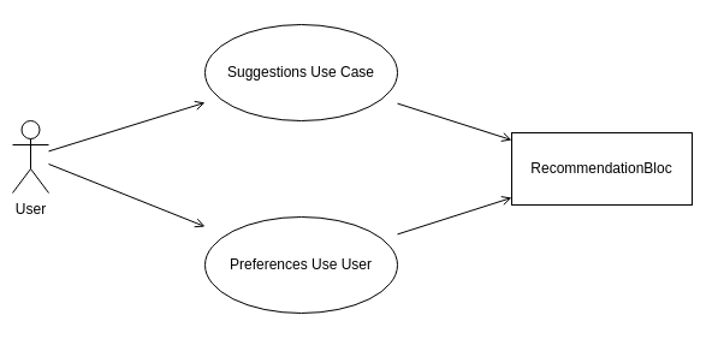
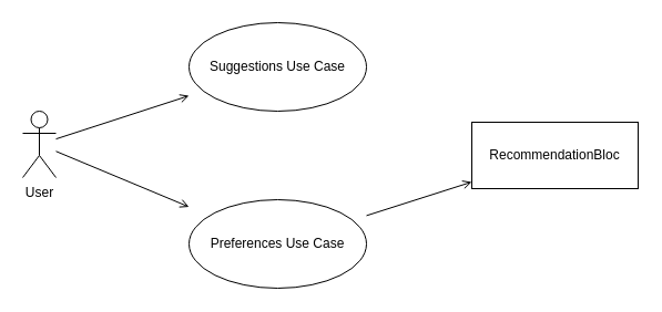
  <mxCell id="0" />
  <mxCell id="1" parent="0" />
- <mxCell id="2" value="User" style="shape=umlActor;verticalLabelPosition=bottom;verticalAlign=top;html=1;" vertex="1" parent="1"><mxGeometry x="10" y="100" width="30" height="60" as="geometry" /></mxCell>
- <mxCell id="3" value="Preferences Use User" style="shape=ellipse;whiteSpace=wrap;html=1;aspect=fixed;" vertex="1" parent="1"><mxGeometry x="170" y="180" width="160" height="80" as="geometry" /></mxCell>
+ <mxCell id="2" value="User" style="shape=umlActor;verticalLabelPosition=bottom;verticalAlign=top;html=1;" vertex="1" parent="1"><mxGeometry x="20" y="100" width="30" height="60" as="geometry" /></mxCell>
+ <mxCell id="3" value="Preferences Use Case" style="shape=ellipse;whiteSpace=wrap;html=1;aspect=fixed;" vertex="1" parent="1"><mxGeometry x="170" y="180" width="160" height="80" as="geometry" /></mxCell>
  <mxCell id="4" value="Suggestions Use Case" style="shape=ellipse;whiteSpace=wrap;html=1;aspect=fixed;" vertex="1" parent="1"><mxGeometry x="170" y="20" width="160" height="80" as="geometry" /></mxCell>
  <mxCell id="5" value="RecommendationBloc" style="shape=umlComponent;whiteSpace=wrap;html=1;" vertex="1" parent="1"><mxGeometry x="425" y="110" width="150" height="60" as="geometry" /></mxCell>
  <mxCell id="6" style="rounded=0;orthogonalLoop=1;jettySize=auto;loopDirection=0;endArrow=open;strokeColor=#000000;" edge="1" parent="1" source="2" target="3"><mxGeometry relative="1" as="geometry"><mxPoint x="35" y="130" as="targetPoint" /></mxGeometry></mxCell>
  <mxCell id="7" style="rounded=0;orthogonalLoop=1;jettySize=auto;loopDirection=0;endArrow=open;strokeColor=#000000;" edge="1" parent="1" source="2" target="4"><mxGeometry relative="1" as="geometry"><mxPoint x="35" y="130" as="targetPoint" /></mxGeometry></mxCell>
  <mxCell id="8" style="rounded=0;orthogonalLoop=1;jettySize=auto;loopDirection=0;endArrow=open;strokeColor=#000000;" edge="1" parent="1" source="3" target="5"><mxGeometry relative="1" as="geometry"><mxPoint x="0" y="280" as="targetPoint" /></mxGeometry></mxCell>
- <mxCell id="9" style="rounded=0;orthogonalLoop=1;jettySize=auto;loopDirection=0;endArrow=open;strokeColor=#000000;" edge="1" parent="1" source="4" target="5"><mxGeometry relative="1" as="geometry"><mxPoint x="200" y="280" as="targetPoint" /></mxGeometry></mxCell>
